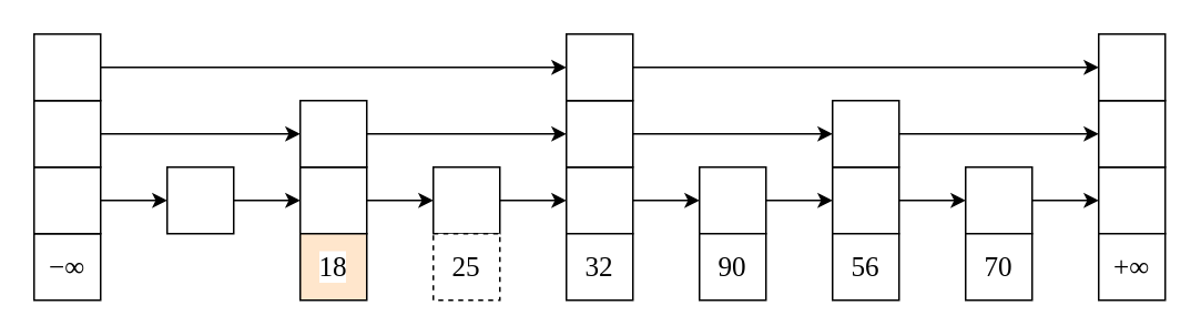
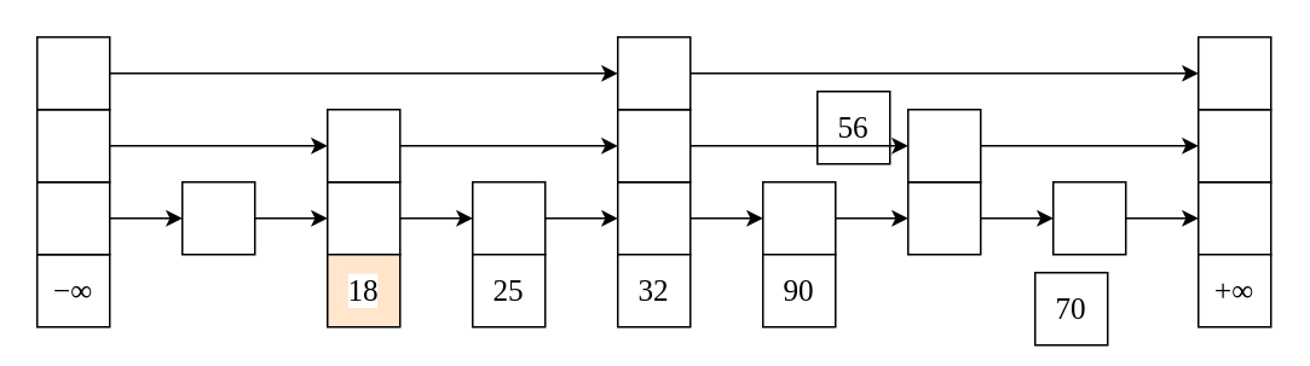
  <mxCell id="0" />
  <mxCell id="1" parent="0" />
  <mxCell id="2" value="&lt;span class=&quot;mo&quot; id=&quot;MathJax-Span-8&quot; style=&quot;box-sizing: content-box ; transition: none 0s ease 0s ; display: inline ; position: static ; border: 0px ; padding: 0px ; margin: 0px ; vertical-align: 0px ; line-height: normal ; font-size: 16.8px ; text-align: left ; background-color: rgb(255 , 255 , 255) ; font-family: &amp;#34;stixmathjax_main&amp;#34;&quot;&gt;−&lt;/span&gt;&lt;span class=&quot;mi&quot; id=&quot;MathJax-Span-9&quot; style=&quot;box-sizing: content-box ; transition: none 0s ease 0s ; display: inline ; position: static ; border: 0px ; padding: 0px ; margin: 0px ; vertical-align: 0px ; line-height: normal ; font-size: 16.8px ; text-align: left ; background-color: rgb(255 , 255 , 255) ; font-family: &amp;#34;stixmathjax_main&amp;#34;&quot;&gt;∞&lt;/span&gt;" style="whiteSpace=wrap;html=1;aspect=fixed;fontSize=18;" vertex="1" parent="1"><mxGeometry x="20" y="140" width="40" height="40" as="geometry" /></mxCell>
  <mxCell id="3" value="" style="whiteSpace=wrap;html=1;aspect=fixed;" vertex="1" parent="1"><mxGeometry x="20" y="100" width="40" height="40" as="geometry" /></mxCell>
  <mxCell id="4" value="" style="whiteSpace=wrap;html=1;aspect=fixed;" vertex="1" parent="1"><mxGeometry x="100" y="100" width="40" height="40" as="geometry" /></mxCell>
  <mxCell id="5" value="" style="endArrow=classic;html=1;fontSize=18;exitX=1;exitY=0.5;exitDx=0;exitDy=0;entryX=0;entryY=0.5;entryDx=0;entryDy=0;" edge="1" parent="1" source="3" target="4"><mxGeometry width="50" height="50" relative="1" as="geometry"><mxPoint x="20" y="250" as="sourcePoint" /><mxPoint x="70" y="200" as="targetPoint" /></mxGeometry></mxCell>
  <mxCell id="6" value="" style="whiteSpace=wrap;html=1;aspect=fixed;" vertex="1" parent="1"><mxGeometry x="180" y="100" width="40" height="40" as="geometry" /></mxCell>
  <mxCell id="7" value="&lt;div style=&quot;text-align: left&quot;&gt;&lt;font face=&quot;stixmathjax_main&quot;&gt;&lt;span style=&quot;font-size: 16.8px ; background-color: rgb(255 , 255 , 255)&quot;&gt;18&lt;/span&gt;&lt;/font&gt;&lt;/div&gt;" style="whiteSpace=wrap;html=1;aspect=fixed;fontSize=18;fillColor=#ffe6cc;" vertex="1" parent="1"><mxGeometry x="180" y="140" width="40" height="40" as="geometry" /></mxCell>
  <mxCell id="8" value="" style="endArrow=classic;html=1;fontSize=18;exitX=1;exitY=0.5;exitDx=0;exitDy=0;entryX=0;entryY=0.5;entryDx=0;entryDy=0;" edge="1" parent="1" source="4" target="6"><mxGeometry width="50" height="50" relative="1" as="geometry"><mxPoint x="70" y="130" as="sourcePoint" /><mxPoint x="110" y="130" as="targetPoint" /></mxGeometry></mxCell>
  <mxCell id="9" value="" style="endArrow=classic;html=1;fontSize=18;exitX=1;exitY=0.5;exitDx=0;exitDy=0;entryX=0;entryY=0.5;entryDx=0;entryDy=0;" edge="1" target="10" parent="1"><mxGeometry width="50" height="50" relative="1" as="geometry"><mxPoint x="220" y="120" as="sourcePoint" /><mxPoint x="190" y="130" as="targetPoint" /></mxGeometry></mxCell>
  <mxCell id="10" value="" style="whiteSpace=wrap;html=1;aspect=fixed;" vertex="1" parent="1"><mxGeometry x="260" y="100" width="40" height="40" as="geometry" /></mxCell>
- <mxCell id="11" value="&lt;div style=&quot;text-align: left&quot;&gt;&lt;font face=&quot;stixmathjax_main&quot;&gt;&lt;span style=&quot;font-size: 16.8px ; background-color: rgb(255 , 255 , 255)&quot;&gt;25&lt;/span&gt;&lt;/font&gt;&lt;/div&gt;" style="whiteSpace=wrap;html=1;aspect=fixed;fontSize=18;dashed=1;" vertex="1" parent="1"><mxGeometry x="260" y="140" width="40" height="40" as="geometry" /></mxCell>
+ <mxCell id="11" value="&lt;div style=&quot;text-align: left&quot;&gt;&lt;font face=&quot;stixmathjax_main&quot;&gt;&lt;span style=&quot;font-size: 16.8px ; background-color: rgb(255 , 255 , 255)&quot;&gt;25&lt;/span&gt;&lt;/font&gt;&lt;/div&gt;" style="whiteSpace=wrap;html=1;aspect=fixed;fontSize=18;" vertex="1" parent="1"><mxGeometry x="260" y="140" width="40" height="40" as="geometry" /></mxCell>
  <mxCell id="12" value="" style="endArrow=classic;html=1;fontSize=18;exitX=1;exitY=0.5;exitDx=0;exitDy=0;entryX=0;entryY=0.5;entryDx=0;entryDy=0;" edge="1" target="13" parent="1"><mxGeometry width="50" height="50" relative="1" as="geometry"><mxPoint x="300" y="120" as="sourcePoint" /><mxPoint x="270" y="130" as="targetPoint" /></mxGeometry></mxCell>
  <mxCell id="13" value="" style="whiteSpace=wrap;html=1;aspect=fixed;" vertex="1" parent="1"><mxGeometry x="340" y="100" width="40" height="40" as="geometry" /></mxCell>
  <mxCell id="14" value="&lt;div style=&quot;text-align: left&quot;&gt;&lt;font face=&quot;stixmathjax_main&quot;&gt;&lt;span style=&quot;font-size: 16.8px ; background-color: rgb(255 , 255 , 255)&quot;&gt;32&lt;/span&gt;&lt;/font&gt;&lt;/div&gt;" style="whiteSpace=wrap;html=1;aspect=fixed;fontSize=18;" vertex="1" parent="1"><mxGeometry x="340" y="140" width="40" height="40" as="geometry" /></mxCell>
  <mxCell id="15" value="" style="endArrow=classic;html=1;fontSize=18;exitX=1;exitY=0.5;exitDx=0;exitDy=0;entryX=0;entryY=0.5;entryDx=0;entryDy=0;" edge="1" target="16" parent="1"><mxGeometry width="50" height="50" relative="1" as="geometry"><mxPoint x="380" y="120" as="sourcePoint" /><mxPoint x="350" y="130" as="targetPoint" /></mxGeometry></mxCell>
  <mxCell id="16" value="" style="whiteSpace=wrap;html=1;aspect=fixed;" vertex="1" parent="1"><mxGeometry x="420" y="100" width="40" height="40" as="geometry" /></mxCell>
  <mxCell id="17" value="&lt;div style=&quot;text-align: left&quot;&gt;&lt;font face=&quot;stixmathjax_main&quot;&gt;&lt;span style=&quot;font-size: 16.8px ; background-color: rgb(255 , 255 , 255)&quot;&gt;90&lt;/span&gt;&lt;/font&gt;&lt;/div&gt;" style="whiteSpace=wrap;html=1;aspect=fixed;fontSize=18;" vertex="1" parent="1"><mxGeometry x="420" y="140" width="40" height="40" as="geometry" /></mxCell>
  <mxCell id="18" value="" style="endArrow=classic;html=1;fontSize=18;exitX=1;exitY=0.5;exitDx=0;exitDy=0;entryX=0;entryY=0.5;entryDx=0;entryDy=0;" edge="1" target="19" parent="1"><mxGeometry width="50" height="50" relative="1" as="geometry"><mxPoint x="460" y="120" as="sourcePoint" /><mxPoint x="430" y="130" as="targetPoint" /></mxGeometry></mxCell>
  <mxCell id="19" value="" style="whiteSpace=wrap;html=1;aspect=fixed;" vertex="1" parent="1"><mxGeometry x="500" y="100" width="40" height="40" as="geometry" /></mxCell>
- <mxCell id="20" value="&lt;div style=&quot;text-align: left&quot;&gt;&lt;font face=&quot;stixmathjax_main&quot;&gt;&lt;span style=&quot;font-size: 16.8px ; background-color: rgb(255 , 255 , 255)&quot;&gt;56&lt;/span&gt;&lt;/font&gt;&lt;/div&gt;" style="whiteSpace=wrap;html=1;aspect=fixed;fontSize=18;" vertex="1" parent="1"><mxGeometry x="500" y="140" width="40" height="40" as="geometry" /></mxCell>
+ <mxCell id="20" value="&lt;div style=&quot;text-align: left&quot;&gt;&lt;font face=&quot;stixmathjax_main&quot;&gt;&lt;span style=&quot;font-size: 16.8px ; background-color: rgb(255 , 255 , 255)&quot;&gt;56&lt;/span&gt;&lt;/font&gt;&lt;/div&gt;" style="whiteSpace=wrap;html=1;aspect=fixed;fontSize=18;" vertex="1" parent="1"><mxGeometry x="450" y="50" width="40" height="40" as="geometry" /></mxCell>
  <mxCell id="21" value="" style="endArrow=classic;html=1;fontSize=18;exitX=1;exitY=0.5;exitDx=0;exitDy=0;entryX=0;entryY=0.5;entryDx=0;entryDy=0;" edge="1" target="22" parent="1"><mxGeometry width="50" height="50" relative="1" as="geometry"><mxPoint x="540" y="120" as="sourcePoint" /><mxPoint x="510" y="130" as="targetPoint" /></mxGeometry></mxCell>
  <mxCell id="22" value="" style="whiteSpace=wrap;html=1;aspect=fixed;" vertex="1" parent="1"><mxGeometry x="580" y="100" width="40" height="40" as="geometry" /></mxCell>
- <mxCell id="23" value="&lt;div style=&quot;text-align: left&quot;&gt;&lt;font face=&quot;stixmathjax_main&quot;&gt;&lt;span style=&quot;font-size: 16.8px ; background-color: rgb(255 , 255 , 255)&quot;&gt;70&lt;/span&gt;&lt;/font&gt;&lt;/div&gt;" style="whiteSpace=wrap;html=1;aspect=fixed;fontSize=18;" vertex="1" parent="1"><mxGeometry x="580" y="140" width="40" height="40" as="geometry" /></mxCell>
+ <mxCell id="23" value="&lt;div style=&quot;text-align: left&quot;&gt;&lt;font face=&quot;stixmathjax_main&quot;&gt;&lt;span style=&quot;font-size: 16.8px ; background-color: rgb(255 , 255 , 255)&quot;&gt;70&lt;/span&gt;&lt;/font&gt;&lt;/div&gt;" style="whiteSpace=wrap;html=1;aspect=fixed;fontSize=18;" vertex="1" parent="1"><mxGeometry x="570" y="150" width="40" height="40" as="geometry" /></mxCell>
  <mxCell id="24" value="" style="endArrow=classic;html=1;fontSize=18;exitX=1;exitY=0.5;exitDx=0;exitDy=0;entryX=0;entryY=0.5;entryDx=0;entryDy=0;" edge="1" target="25" parent="1"><mxGeometry width="50" height="50" relative="1" as="geometry"><mxPoint x="620" y="120" as="sourcePoint" /><mxPoint x="590" y="130" as="targetPoint" /></mxGeometry></mxCell>
  <mxCell id="25" value="" style="whiteSpace=wrap;html=1;aspect=fixed;" vertex="1" parent="1"><mxGeometry x="660" y="100" width="40" height="40" as="geometry" /></mxCell>
  <mxCell id="26" value="&lt;div style=&quot;text-align: left&quot;&gt;&lt;span class=&quot;mo&quot; id=&quot;MathJax-Span-20&quot; style=&quot;box-sizing: content-box ; transition: none 0s ease 0s ; display: inline ; position: static ; border: 0px ; padding: 0px ; margin: 0px ; vertical-align: 0px ; line-height: normal ; font-size: 16.8px ; white-space: nowrap ; background-color: rgb(255 , 255 , 255) ; font-family: &amp;#34;stixmathjax_main&amp;#34;&quot;&gt;+&lt;/span&gt;&lt;span class=&quot;mi&quot; id=&quot;MathJax-Span-21&quot; style=&quot;box-sizing: content-box ; transition: none 0s ease 0s ; display: inline ; position: static ; border: 0px ; padding: 0px ; margin: 0px ; vertical-align: 0px ; line-height: normal ; font-size: 16.8px ; white-space: nowrap ; background-color: rgb(255 , 255 , 255) ; font-family: &amp;#34;stixmathjax_main&amp;#34;&quot;&gt;∞&lt;/span&gt;&lt;br&gt;&lt;/div&gt;" style="whiteSpace=wrap;html=1;aspect=fixed;fontSize=18;" vertex="1" parent="1"><mxGeometry x="660" y="140" width="40" height="40" as="geometry" /></mxCell>
  <mxCell id="27" value="" style="whiteSpace=wrap;html=1;aspect=fixed;" vertex="1" parent="1"><mxGeometry x="180" y="60" width="40" height="40" as="geometry" /></mxCell>
  <mxCell id="28" value="" style="endArrow=classic;html=1;fontSize=18;exitX=1;exitY=0.5;exitDx=0;exitDy=0;entryX=0;entryY=0.5;entryDx=0;entryDy=0;" edge="1" parent="1" target="29"><mxGeometry width="50" height="50" relative="1" as="geometry"><mxPoint x="220" y="80" as="sourcePoint" /><mxPoint x="260" y="80" as="targetPoint" /></mxGeometry></mxCell>
  <mxCell id="29" value="" style="whiteSpace=wrap;html=1;aspect=fixed;" vertex="1" parent="1"><mxGeometry x="340" y="60" width="40" height="40" as="geometry" /></mxCell>
  <mxCell id="30" value="" style="endArrow=classic;html=1;fontSize=18;exitX=1;exitY=0.5;exitDx=0;exitDy=0;entryX=0;entryY=0.5;entryDx=0;entryDy=0;" edge="1" parent="1" target="31"><mxGeometry width="50" height="50" relative="1" as="geometry"><mxPoint x="380" y="80" as="sourcePoint" /><mxPoint x="420" y="80" as="targetPoint" /></mxGeometry></mxCell>
  <mxCell id="31" value="" style="whiteSpace=wrap;html=1;aspect=fixed;" vertex="1" parent="1"><mxGeometry x="500" y="60" width="40" height="40" as="geometry" /></mxCell>
  <mxCell id="32" value="" style="endArrow=classic;html=1;fontSize=18;exitX=1;exitY=0.5;exitDx=0;exitDy=0;entryX=0;entryY=0.5;entryDx=0;entryDy=0;" edge="1" parent="1" target="35"><mxGeometry width="50" height="50" relative="1" as="geometry"><mxPoint x="540" y="80" as="sourcePoint" /><mxPoint x="580" y="80" as="targetPoint" /></mxGeometry></mxCell>
  <mxCell id="33" value="" style="whiteSpace=wrap;html=1;aspect=fixed;" vertex="1" parent="1"><mxGeometry x="20" y="60" width="40" height="40" as="geometry" /></mxCell>
  <mxCell id="34" value="" style="endArrow=classic;html=1;fontSize=18;exitX=1;exitY=0.5;exitDx=0;exitDy=0;entryX=0;entryY=0.5;entryDx=0;entryDy=0;" edge="1" parent="1"><mxGeometry width="50" height="50" relative="1" as="geometry"><mxPoint x="60" y="80" as="sourcePoint" /><mxPoint x="180" y="80" as="targetPoint" /></mxGeometry></mxCell>
  <mxCell id="35" value="" style="whiteSpace=wrap;html=1;aspect=fixed;" vertex="1" parent="1"><mxGeometry x="660" y="60" width="40" height="40" as="geometry" /></mxCell>
  <mxCell id="36" value="" style="whiteSpace=wrap;html=1;aspect=fixed;" vertex="1" parent="1"><mxGeometry x="20" y="20" width="40" height="40" as="geometry" /></mxCell>
  <mxCell id="37" value="" style="endArrow=classic;html=1;fontSize=18;exitX=1;exitY=0.5;exitDx=0;exitDy=0;entryX=0;entryY=0.5;entryDx=0;entryDy=0;" edge="1" parent="1" target="38"><mxGeometry width="50" height="50" relative="1" as="geometry"><mxPoint x="60" y="40" as="sourcePoint" /><mxPoint x="180" y="40" as="targetPoint" /></mxGeometry></mxCell>
  <mxCell id="38" value="" style="whiteSpace=wrap;html=1;aspect=fixed;" vertex="1" parent="1"><mxGeometry x="340" y="20" width="40" height="40" as="geometry" /></mxCell>
  <mxCell id="39" value="" style="endArrow=classic;html=1;fontSize=18;exitX=1;exitY=0.5;exitDx=0;exitDy=0;entryX=0;entryY=0.5;entryDx=0;entryDy=0;" edge="1" parent="1" target="40"><mxGeometry width="50" height="50" relative="1" as="geometry"><mxPoint x="380" y="40" as="sourcePoint" /><mxPoint x="500" y="40" as="targetPoint" /></mxGeometry></mxCell>
  <mxCell id="40" value="" style="whiteSpace=wrap;html=1;aspect=fixed;" vertex="1" parent="1"><mxGeometry x="660" y="20" width="40" height="40" as="geometry" /></mxCell>
